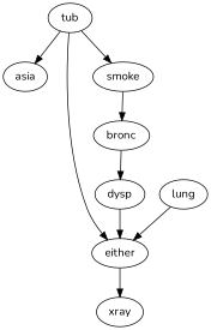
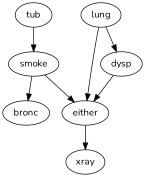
  digraph {
    fontname=Nunito
    node [fontname=Nunito]
    edge [fontname=Nunito]
    tub
-   asia
    either
    smoke
    xray
    bronc
    dysp
    lung
-   tub -> asia
-   tub -> either
+   smoke -> either
    tub -> smoke
    either -> xray
    smoke -> bronc
-   bronc -> dysp
+   lung -> dysp
    dysp -> either
    lung -> either
  }
